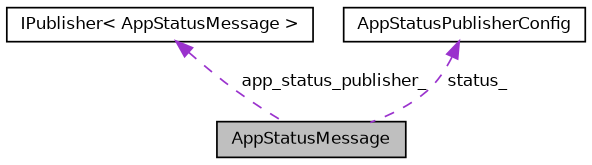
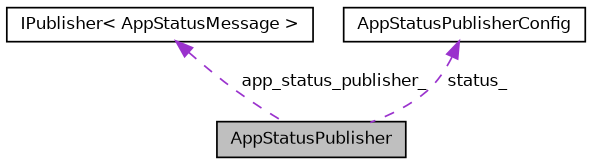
  digraph {
    fontname="DejaVu Sans"
    node [color=black fillcolor=white fontname="DejaVu Sans" fontsize=10 shape=record style=filled]
    edge [color=darkorchid3 dir=back fontname="DejaVu Sans" fontsize=10 labelfontname=Helvetica labelfontsize=10 style=dashed]
-   n1 [fillcolor=grey75 fontcolor=black height=0.2 label=AppStatusMessage width=0.4]
+   n1 [fillcolor=grey75 fontcolor=black height=0.2 label=AppStatusPublisher width=0.4]
    n2 [height=0.2 label="IPublisher\< AppStatusMessage \>" width=0.4]
    n3 [height=0.2 label=AppStatusPublisherConfig width=0.4]
    n2 -> n1 [label=" app_status_publisher_"]
    n3 -> n1 [label=" status_"]
  }
